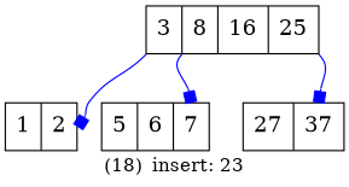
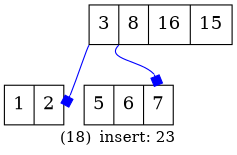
  digraph {
    label="(18)	insert: 23"
    labeljust=center
    labelloc=b
    ordering=out
    node [fillcolor="#FFFFFF" fontcolor=black fontsize=16 shape=record style=filled]
    edge [arrowhead=box color=blue headport=f1]
-   n1 [height=0.5 label="<f0> 3|<f1> 8|<f2> 16|<f3> 25" width=0.5]
+   n1 [height=0.5 label="<f0> 3|<f1> 8|<f2> 16|<f3> 15" width=0.5]
    n2 [height=0.5 label="<f0> 1|<f1> 2" width=0.5]
    n3 [height=0.5 label="<f0> 5|<f1> 6|<f2> 7" width=0.5]
-   n4 [height=0.5 label="<f0> 27|<f1> 37" width=0.5]
    n1 -> n2 [tailport="f0:sw"]
    n1 -> n3 [headport=f2 tailport="f1:sw"]
-   n1 -> n4 [tailport="f3:se"]
  }
